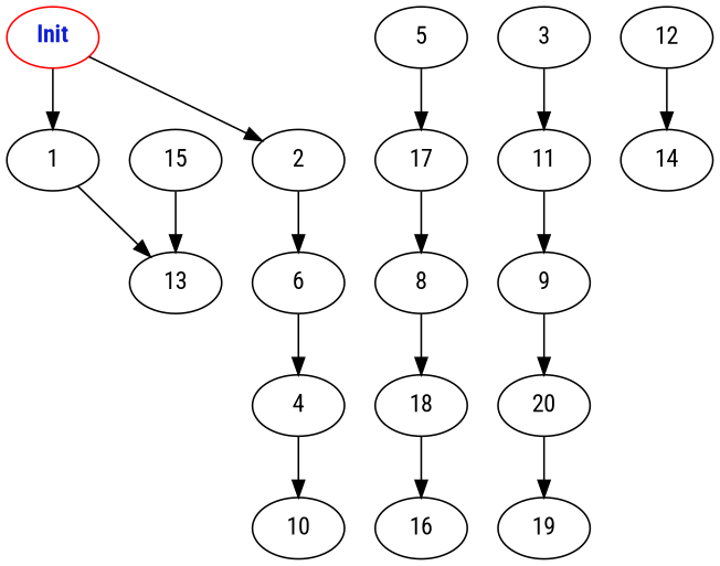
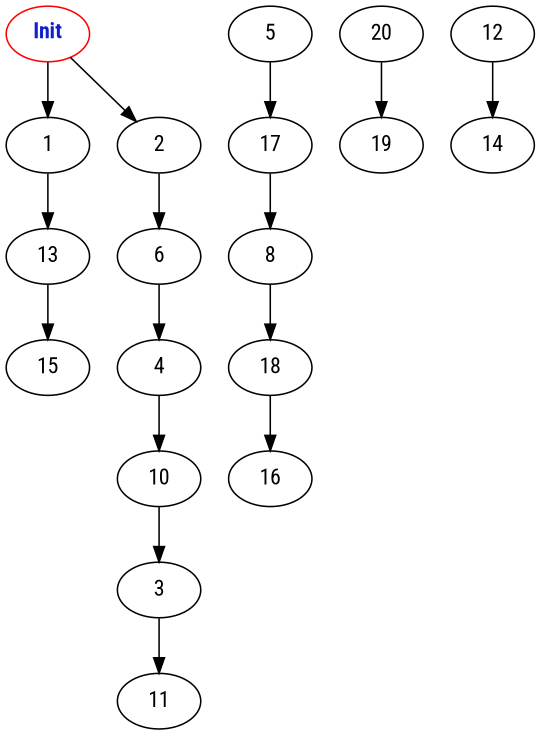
  digraph {
    fontname="Roboto Condensed"
    node [fontname="Roboto Condensed"]
    edge [fontname="Roboto Condensed" weight=1.0]
    n1 [color=red fontcolor="#1020d0" label=<<b>Init</b>>]
    1
    2
    13
    6
    15
    4
    10
    5
    17
    8
    18
    16
    3
    11
-   9
    20
    19
    12
    14
    n1 -> 1 [weight=2.0]
    n1 -> 2
    1 -> 13
    2 -> 6
-   15 -> 13 [weight=3.0]
+   13 -> 15 [weight=3.0]
    6 -> 4 [weight=9.0]
    4 -> 10 [weight=2.0]
+   10 -> 3 [weight=9.0]
    5 -> 17 [weight=2.0]
    17 -> 8 [weight=4.0]
    8 -> 18 [weight=8.0]
    18 -> 16
    3 -> 11
-   11 -> 9
-   9 -> 20 [weight=4.0]
    20 -> 19 [weight=3.0]
    12 -> 14
  }
